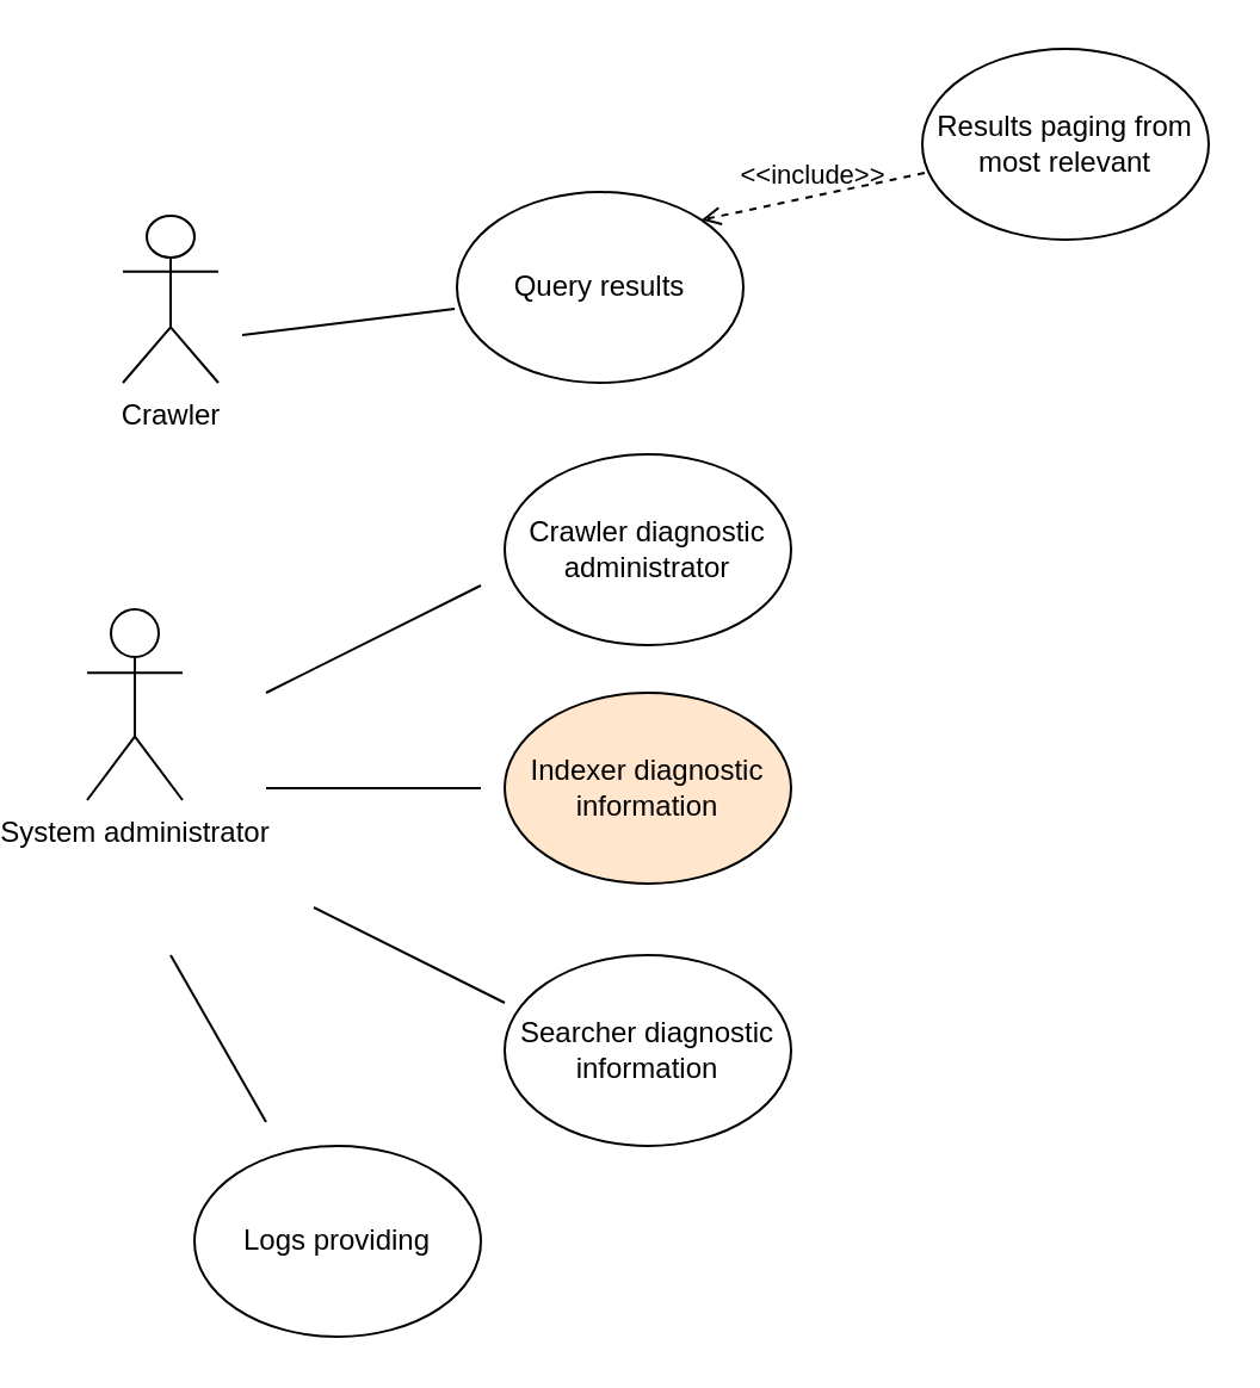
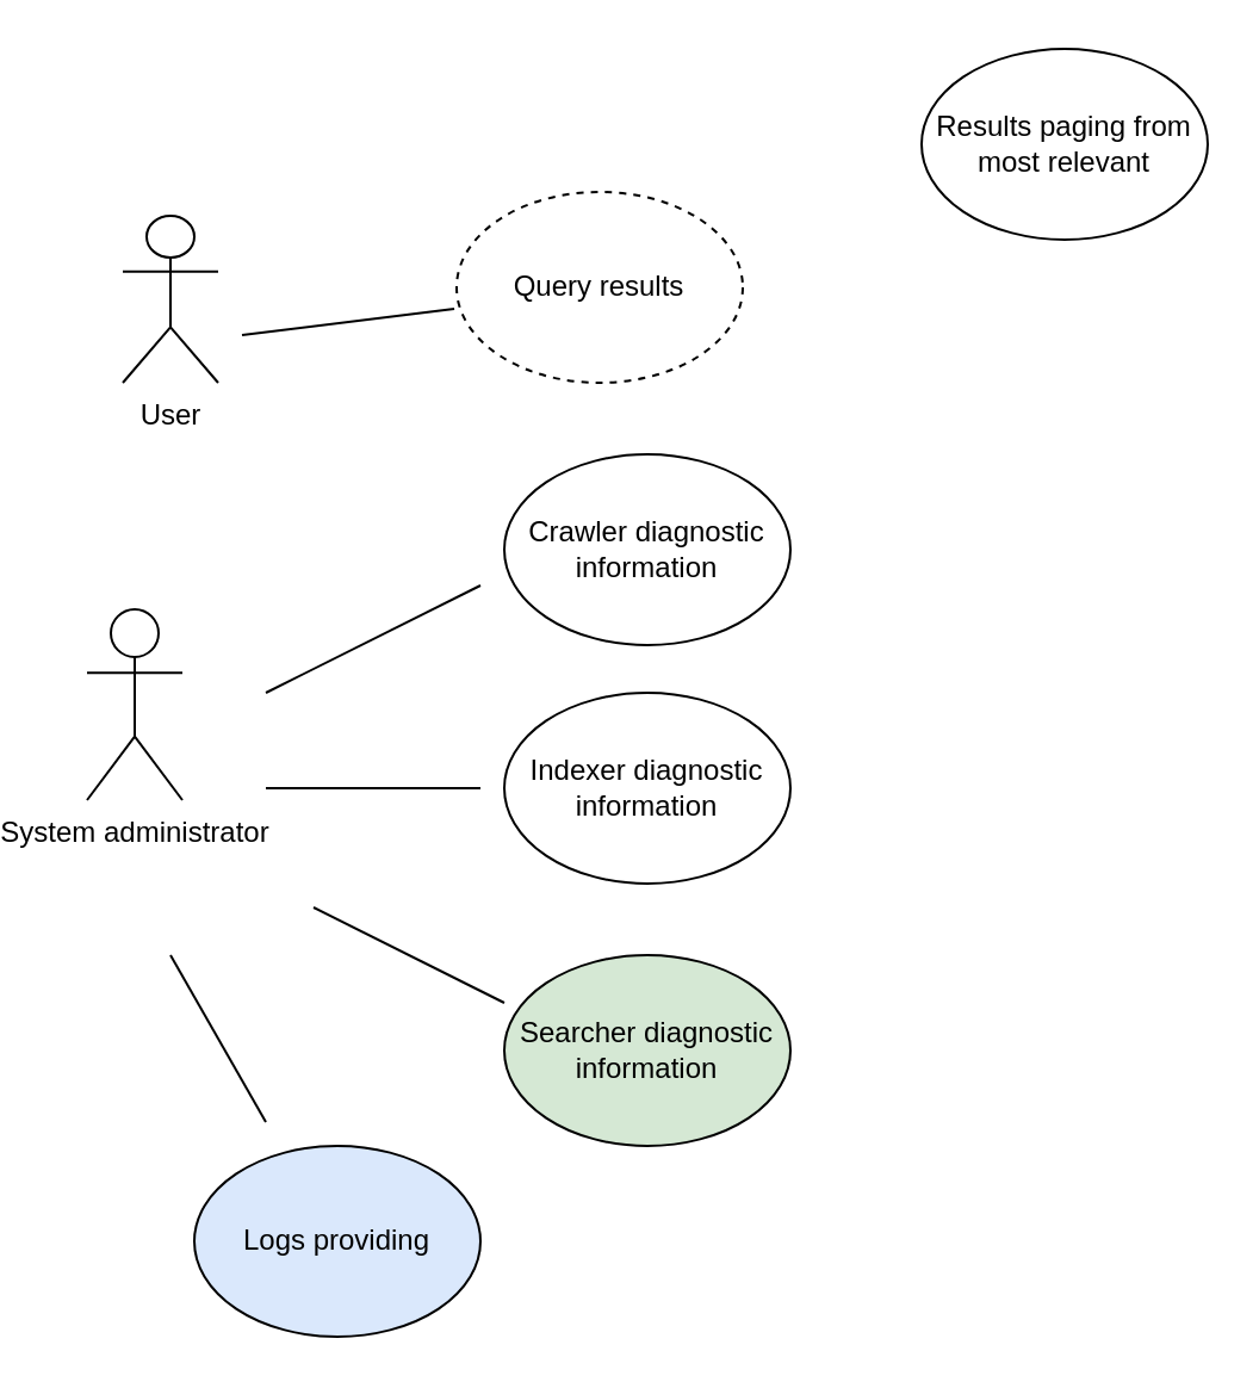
  <mxCell id="0" />
  <mxCell id="1" parent="0" />
- <mxCell id="2" value="Crawler&lt;br&gt;" style="shape=umlActor;verticalLabelPosition=bottom;verticalAlign=top;html=1;outlineConnect=0;" parent="1" vertex="1"><mxGeometry x="35" y="90" width="40" height="70" as="geometry" /></mxCell>
- <mxCell id="3" value="Query results" style="ellipse;whiteSpace=wrap;html=1;" parent="1" vertex="1"><mxGeometry x="175" y="80" width="120" height="80" as="geometry" /></mxCell>
+ <mxCell id="2" value="User&lt;br&gt;" style="shape=umlActor;verticalLabelPosition=bottom;verticalAlign=top;html=1;outlineConnect=0;" parent="1" vertex="1"><mxGeometry x="35" y="90" width="40" height="70" as="geometry" /></mxCell>
+ <mxCell id="3" value="Query results" style="ellipse;whiteSpace=wrap;html=1;dashed=1;" parent="1" vertex="1"><mxGeometry x="175" y="80" width="120" height="80" as="geometry" /></mxCell>
  <mxCell id="4" value="" style="endArrow=none;html=1;rounded=0;entryX=-0.008;entryY=0.613;entryDx=0;entryDy=0;entryPerimeter=0;" parent="1" edge="1" target="3"><mxGeometry width="50" height="50" relative="1" as="geometry"><mxPoint x="85" y="140" as="sourcePoint" /><mxPoint x="155" y="130" as="targetPoint" /></mxGeometry></mxCell>
  <mxCell id="5" value="Results paging from most relevant" style="ellipse;whiteSpace=wrap;html=1;" parent="1" vertex="1"><mxGeometry x="370" y="20" width="120" height="80" as="geometry" /></mxCell>
- <mxCell id="6" value="&amp;lt;&amp;lt;include&amp;gt;&amp;gt;" style="html=1;verticalAlign=bottom;labelBackgroundColor=none;endArrow=open;endFill=0;dashed=1;rounded=0;exitX=0.008;exitY=0.65;exitDx=0;exitDy=0;entryX=1;entryY=0;entryDx=0;entryDy=0;exitPerimeter=0;" parent="1" source="5" target="3" edge="1"><mxGeometry width="160" relative="1" as="geometry"><mxPoint x="415" y="-50" as="sourcePoint" /><mxPoint x="322" y="-18" as="targetPoint" /></mxGeometry></mxCell>
  <mxCell id="7" value="System administrator&lt;br&gt;" style="shape=umlActor;verticalLabelPosition=bottom;verticalAlign=top;html=1;outlineConnect=0;" parent="1" vertex="1"><mxGeometry x="20" y="255" width="40" height="80" as="geometry" /></mxCell>
- <mxCell id="8" value="Crawler diagnostic administrator" style="ellipse;whiteSpace=wrap;html=1;" parent="1" vertex="1"><mxGeometry x="195" y="190" width="120" height="80" as="geometry" /></mxCell>
- <mxCell id="9" value="Indexer diagnostic information" style="ellipse;whiteSpace=wrap;html=1;fillColor=#ffe6cc;" parent="1" vertex="1"><mxGeometry x="195" y="290" width="120" height="80" as="geometry" /></mxCell>
- <mxCell id="10" value="Searcher diagnostic information" style="ellipse;whiteSpace=wrap;html=1;" parent="1" vertex="1"><mxGeometry x="195" y="400" width="120" height="80" as="geometry" /></mxCell>
- <mxCell id="11" value="Logs providing" style="ellipse;whiteSpace=wrap;html=1;" parent="1" vertex="1"><mxGeometry x="65" y="480" width="120" height="80" as="geometry" /></mxCell>
+ <mxCell id="8" value="Crawler diagnostic information" style="ellipse;whiteSpace=wrap;html=1;" parent="1" vertex="1"><mxGeometry x="195" y="190" width="120" height="80" as="geometry" /></mxCell>
+ <mxCell id="9" value="Indexer diagnostic information" style="ellipse;whiteSpace=wrap;html=1;" parent="1" vertex="1"><mxGeometry x="195" y="290" width="120" height="80" as="geometry" /></mxCell>
+ <mxCell id="10" value="Searcher diagnostic information" style="ellipse;whiteSpace=wrap;html=1;fillColor=#d5e8d4;" parent="1" vertex="1"><mxGeometry x="195" y="400" width="120" height="80" as="geometry" /></mxCell>
+ <mxCell id="11" value="Logs providing" style="ellipse;whiteSpace=wrap;html=1;fillColor=#dae8fc;" parent="1" vertex="1"><mxGeometry x="65" y="480" width="120" height="80" as="geometry" /></mxCell>
  <mxCell id="12" value="" style="endArrow=none;html=1;rounded=0;" parent="1" edge="1"><mxGeometry width="50" height="50" relative="1" as="geometry"><mxPoint x="95" y="290" as="sourcePoint" /><mxPoint x="185" y="245" as="targetPoint" /></mxGeometry></mxCell>
  <mxCell id="13" value="" style="endArrow=none;html=1;rounded=0;" parent="1" edge="1"><mxGeometry width="50" height="50" relative="1" as="geometry"><mxPoint x="95" y="330" as="sourcePoint" /><mxPoint x="185" y="330" as="targetPoint" /></mxGeometry></mxCell>
  <mxCell id="14" value="" style="endArrow=none;html=1;rounded=0;" parent="1" edge="1"><mxGeometry width="50" height="50" relative="1" as="geometry"><mxPoint x="115" y="380" as="sourcePoint" /><mxPoint x="195" y="420" as="targetPoint" /></mxGeometry></mxCell>
  <mxCell id="15" value="" style="endArrow=none;html=1;rounded=0;" parent="1" edge="1"><mxGeometry width="50" height="50" relative="1" as="geometry"><mxPoint x="55" y="400" as="sourcePoint" /><mxPoint x="95" y="470" as="targetPoint" /></mxGeometry></mxCell>
